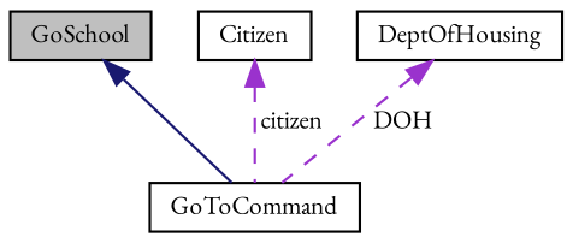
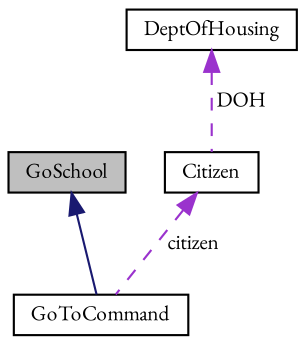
  digraph {
    fontname="EB Garamond"
    node [color=black fillcolor=white fontname="EB Garamond" fontsize=10 shape=record style=filled]
    edge [color=darkorchid3 dir=back fontname="EB Garamond" fontsize=10 labelfontname=Helvetica labelfontsize=10 style=dashed]
    n1 [fillcolor=grey75 fontcolor=black height=0.2 label=GoSchool width=0.4]
    n2 [height=0.2 label=GoToCommand width=0.4]
    n3 [height=0.2 label=Citizen width=0.4]
    n4 [height=0.2 label=DeptOfHousing width=0.4]
    n1 -> n2 [color=midnightblue style=solid]
    n3 -> n2 [label=" citizen"]
-   n4 -> n2 [label=" DOH"]
+   n4 -> n3 [label=" DOH"]
  }
